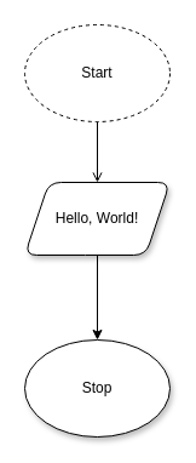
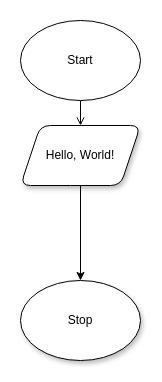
  <mxCell id="0" />
  <mxCell id="1" parent="0" />
  <mxCell id="2" value="" style="edgeStyle=none;html=1;endArrow=open;" edge="1" parent="1" source="3" target="5"><mxGeometry relative="1" as="geometry" /></mxCell>
- <mxCell id="3" value="Start" style="ellipse;whiteSpace=wrap;html=1;dashed=1;" vertex="1" parent="1"><mxGeometry x="20" y="20" width="120" height="80" as="geometry" /></mxCell>
+ <mxCell id="3" value="Start" style="ellipse;whiteSpace=wrap;html=1;" vertex="1" parent="1"><mxGeometry x="20" y="20" width="120" height="80" as="geometry" /></mxCell>
  <mxCell id="4" value="" style="edgeStyle=none;html=1;" edge="1" parent="1" source="5"><mxGeometry relative="1" as="geometry"><mxPoint x="80" y="280" as="targetPoint" /></mxGeometry></mxCell>
- <mxCell id="5" value="Hello, World!" style="shape=parallelogram;perimeter=parallelogramPerimeter;whiteSpace=wrap;html=1;fixedSize=1;shadow=1;rounded=1;" vertex="1" parent="1"><mxGeometry x="20" y="150" width="120" height="60" as="geometry" /></mxCell>
+ <mxCell id="5" value="Hello, World!" style="shape=parallelogram;perimeter=parallelogramPerimeter;whiteSpace=wrap;html=1;fixedSize=1;shadow=1;rounded=1;" vertex="1" parent="1"><mxGeometry x="20" y="125" width="120" height="60" as="geometry" /></mxCell>
  <mxCell id="6" value="Stop" style="ellipse;whiteSpace=wrap;html=1;rounded=1;shadow=1;" vertex="1" parent="1"><mxGeometry x="20" y="280" width="120" height="80" as="geometry" /></mxCell>
